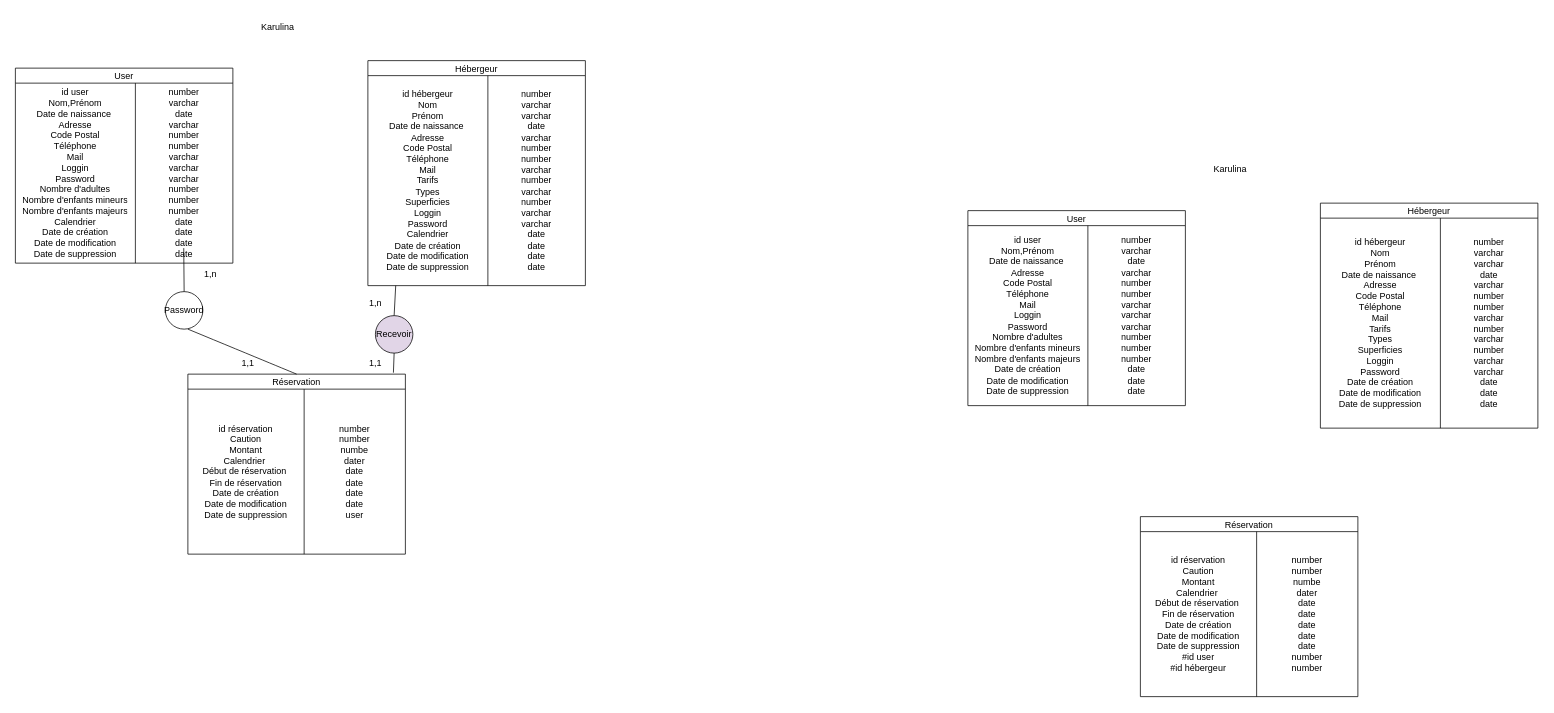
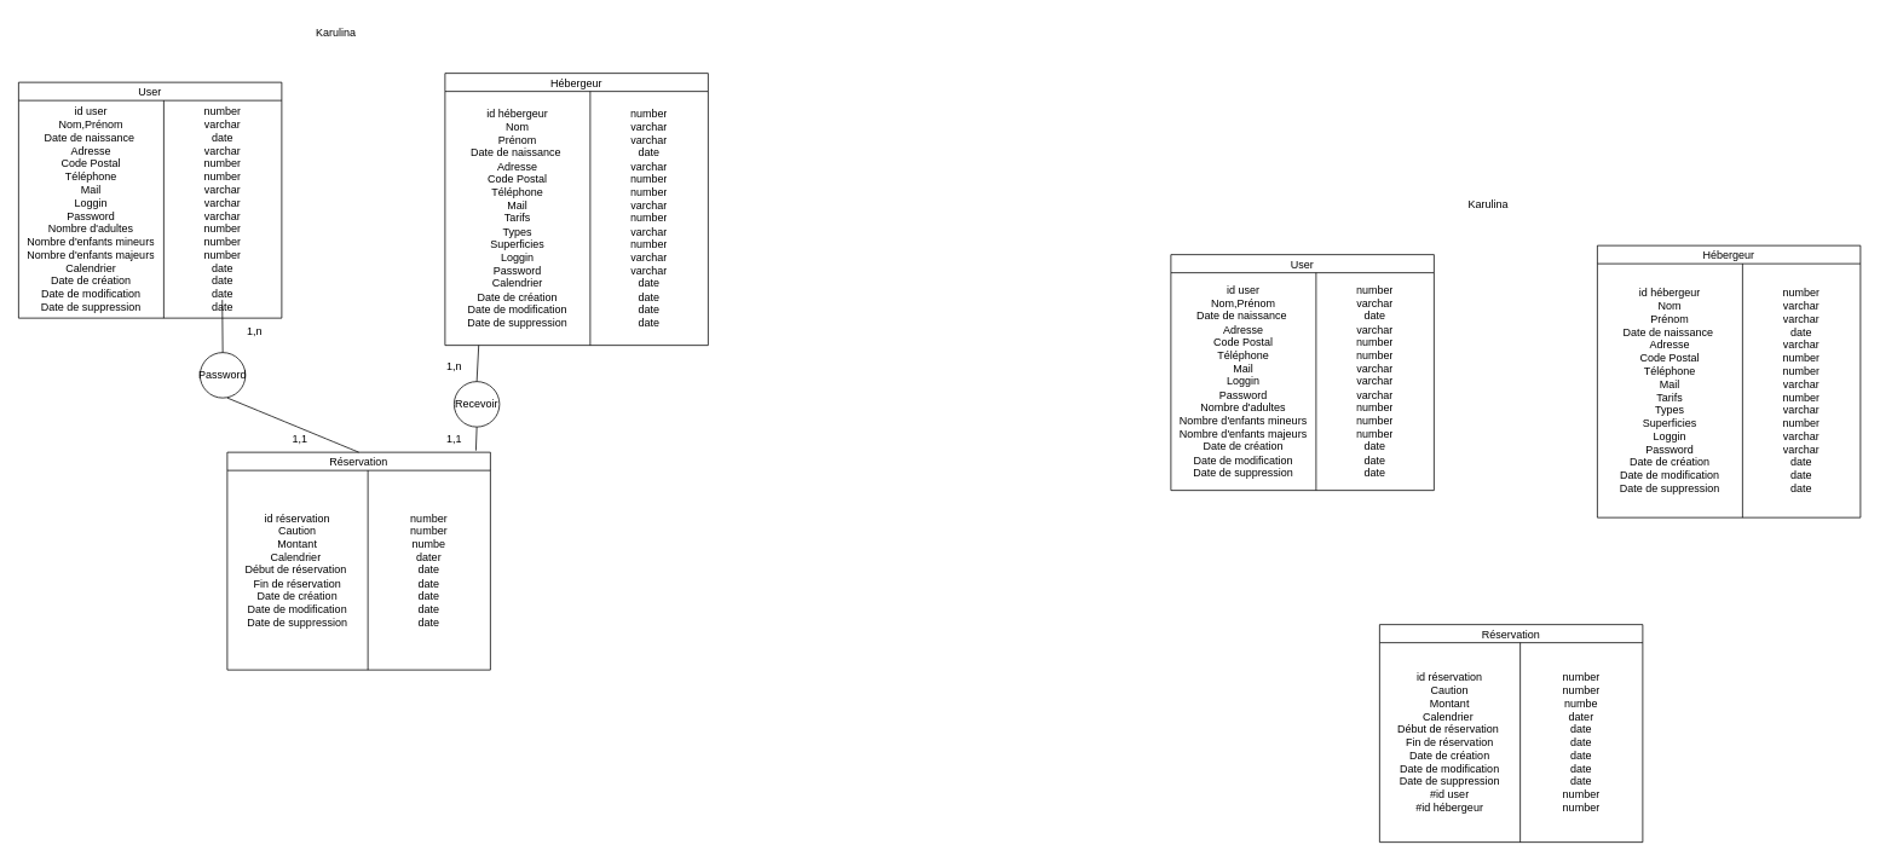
  <mxCell id="0" />
  <mxCell id="1" parent="0" />
  <mxCell id="2" value="Karulina" style="text;html=1;align=center;verticalAlign=middle;whiteSpace=wrap;rounded=0;" parent="1" vertex="1"><mxGeometry x="340" y="20" width="60" height="30" as="geometry" /></mxCell>
  <mxCell id="3" value="Password" style="ellipse;whiteSpace=wrap;html=1;aspect=fixed;" parent="1" vertex="1"><mxGeometry x="220" y="388" width="50" height="50" as="geometry" /></mxCell>
- <mxCell id="4" value="Recevoir" style="ellipse;whiteSpace=wrap;html=1;aspect=fixed;fillColor=#e1d5e7;" parent="1" vertex="1"><mxGeometry x="500" y="420" width="50" height="50" as="geometry" /></mxCell>
+ <mxCell id="4" value="Recevoir" style="ellipse;whiteSpace=wrap;html=1;aspect=fixed;" parent="1" vertex="1"><mxGeometry x="500" y="420" width="50" height="50" as="geometry" /></mxCell>
  <mxCell id="5" value="" style="endArrow=none;html=1;rounded=0;entryX=0.5;entryY=1;entryDx=0;entryDy=0;exitX=0.945;exitY=-0.008;exitDx=0;exitDy=0;exitPerimeter=0;" parent="1" target="4" edge="1" source="20"><mxGeometry width="50" height="50" relative="1" as="geometry"><mxPoint x="560" y="490" as="sourcePoint" /><mxPoint x="610" y="440" as="targetPoint" /></mxGeometry></mxCell>
  <mxCell id="6" value="" style="endArrow=none;html=1;rounded=0;exitX=0.5;exitY=0;exitDx=0;exitDy=0;entryX=0.128;entryY=1;entryDx=0;entryDy=0;entryPerimeter=0;" parent="1" target="17" edge="1" source="4"><mxGeometry width="50" height="50" relative="1" as="geometry"><mxPoint x="560" y="420" as="sourcePoint" /><mxPoint x="520" y="387" as="targetPoint" /></mxGeometry></mxCell>
  <mxCell id="7" value="" style="endArrow=none;html=1;rounded=0;exitX=0.5;exitY=0;exitDx=0;exitDy=0;" parent="1" edge="1" source="3"><mxGeometry width="50" height="50" relative="1" as="geometry"><mxPoint x="244.5" y="369" as="sourcePoint" /><mxPoint x="244.5" y="330" as="targetPoint" /></mxGeometry></mxCell>
  <mxCell id="8" value="1,n" style="text;html=1;align=center;verticalAlign=middle;resizable=0;points=[];autosize=1;strokeColor=none;fillColor=none;" parent="1" vertex="1"><mxGeometry x="260" y="350" width="40" height="30" as="geometry" /></mxCell>
  <mxCell id="9" value="1,n" style="text;html=1;align=center;verticalAlign=middle;resizable=0;points=[];autosize=1;strokeColor=none;fillColor=none;" parent="1" vertex="1"><mxGeometry x="480" y="388" width="40" height="30" as="geometry" /></mxCell>
  <mxCell id="10" value="1,1" style="text;html=1;align=center;verticalAlign=middle;resizable=0;points=[];autosize=1;strokeColor=none;fillColor=none;" parent="1" vertex="1"><mxGeometry x="310" y="468" width="40" height="30" as="geometry" /></mxCell>
  <mxCell id="11" value="1,1" style="text;html=1;align=center;verticalAlign=middle;resizable=0;points=[];autosize=1;strokeColor=none;fillColor=none;" parent="1" vertex="1"><mxGeometry x="480" y="468" width="40" height="30" as="geometry" /></mxCell>
  <mxCell id="12" value="User" style="shape=table;startSize=20;container=1;collapsible=0;childLayout=tableLayout;" vertex="1" parent="1"><mxGeometry x="20" y="90" width="290" height="260" as="geometry" /></mxCell>
  <mxCell id="13" value="" style="shape=tableRow;horizontal=0;startSize=0;swimlaneHead=0;swimlaneBody=0;strokeColor=inherit;top=0;left=0;bottom=0;right=0;collapsible=0;dropTarget=0;fillColor=none;points=[[0,0.5],[1,0.5]];portConstraint=eastwest;" vertex="1" parent="12"><mxGeometry y="20" width="290" height="240" as="geometry" /></mxCell>
  <mxCell id="14" value="id user&lt;div&gt;Nom,Prénom&lt;/div&gt;&lt;div&gt;Date de naissance&amp;nbsp;&lt;/div&gt;&lt;div&gt;Adresse&lt;/div&gt;&lt;div&gt;Code Postal&lt;/div&gt;&lt;div&gt;Téléphone&lt;/div&gt;&lt;div&gt;Mail&lt;/div&gt;&lt;div&gt;Loggin&lt;/div&gt;&lt;div&gt;Password&lt;/div&gt;&lt;div&gt;Nombre d'adultes&lt;/div&gt;&lt;div&gt;Nombre d'enfants mineurs&lt;/div&gt;&lt;div&gt;Nombre d'enfants majeurs&lt;/div&gt;&lt;div&gt;Calendrier&lt;/div&gt;&lt;div&gt;Date de création&lt;/div&gt;&lt;div&gt;Date de modification&lt;/div&gt;&lt;div&gt;Date de suppression&lt;/div&gt;" style="shape=partialRectangle;html=1;whiteSpace=wrap;connectable=0;strokeColor=inherit;overflow=hidden;fillColor=none;top=0;left=0;bottom=0;right=0;pointerEvents=1;" vertex="1" parent="13"><mxGeometry width="160" height="240" as="geometry"><mxRectangle width="160" height="240" as="alternateBounds" /></mxGeometry></mxCell>
  <mxCell id="15" value="number&lt;br&gt;&lt;div&gt;varchar&lt;/div&gt;&lt;div&gt;date&lt;/div&gt;&lt;div&gt;varchar&lt;/div&gt;&lt;div&gt;number&lt;/div&gt;&lt;div&gt;number&lt;/div&gt;&lt;div&gt;varchar&lt;/div&gt;&lt;div&gt;varchar&lt;/div&gt;&lt;div&gt;varchar&lt;/div&gt;&lt;div&gt;number&lt;/div&gt;&lt;div&gt;number&lt;/div&gt;&lt;div&gt;number&lt;br&gt;&lt;/div&gt;&lt;div&gt;date&lt;/div&gt;&lt;div&gt;date&lt;/div&gt;&lt;div&gt;date&lt;/div&gt;&lt;div&gt;date&lt;/div&gt;" style="shape=partialRectangle;html=1;whiteSpace=wrap;connectable=0;strokeColor=inherit;overflow=hidden;fillColor=none;top=0;left=0;bottom=0;right=0;pointerEvents=1;" vertex="1" parent="13"><mxGeometry x="160" width="130" height="240" as="geometry"><mxRectangle width="130" height="240" as="alternateBounds" /></mxGeometry></mxCell>
  <mxCell id="16" value="Hébergeur" style="shape=table;startSize=20;container=1;collapsible=0;childLayout=tableLayout;" vertex="1" parent="1"><mxGeometry x="490" y="80" width="290" height="300" as="geometry" /></mxCell>
  <mxCell id="17" value="" style="shape=tableRow;horizontal=0;startSize=0;swimlaneHead=0;swimlaneBody=0;strokeColor=inherit;top=0;left=0;bottom=0;right=0;collapsible=0;dropTarget=0;fillColor=none;points=[[0,0.5],[1,0.5]];portConstraint=eastwest;" vertex="1" parent="16"><mxGeometry y="20" width="290" height="280" as="geometry" /></mxCell>
  <mxCell id="18" value="id hébergeur&lt;div&gt;Nom&lt;/div&gt;&lt;div&gt;Prénom&lt;/div&gt;&lt;div&gt;Date de naissance&amp;nbsp;&lt;/div&gt;&lt;div&gt;Adresse&lt;/div&gt;&lt;div&gt;Code Postal&lt;/div&gt;&lt;div&gt;Téléphone&lt;/div&gt;&lt;div&gt;Mail&lt;/div&gt;&lt;div&gt;Tarifs&lt;/div&gt;&lt;div&gt;Types&lt;/div&gt;&lt;div&gt;Superficies&lt;/div&gt;&lt;div&gt;Loggin&lt;/div&gt;&lt;div&gt;Password&lt;/div&gt;&lt;div&gt;Calendrier&lt;/div&gt;&lt;div&gt;Date de création&lt;/div&gt;&lt;div&gt;Date de modification&lt;/div&gt;&lt;div&gt;Date de suppression&lt;/div&gt;" style="shape=partialRectangle;html=1;whiteSpace=wrap;connectable=0;strokeColor=inherit;overflow=hidden;fillColor=none;top=0;left=0;bottom=0;right=0;pointerEvents=1;" vertex="1" parent="17"><mxGeometry width="160" height="280" as="geometry"><mxRectangle width="160" height="280" as="alternateBounds" /></mxGeometry></mxCell>
  <mxCell id="19" value="number&lt;br&gt;&lt;div&gt;varchar&lt;/div&gt;&lt;div&gt;varchar&lt;/div&gt;&lt;div&gt;date&lt;/div&gt;&lt;div&gt;varchar&lt;/div&gt;&lt;div&gt;number&lt;/div&gt;&lt;div&gt;number&lt;/div&gt;&lt;div&gt;varchar&lt;/div&gt;&lt;div&gt;number&lt;/div&gt;&lt;div&gt;varchar&lt;/div&gt;&lt;div&gt;number&lt;/div&gt;&lt;div&gt;varchar&lt;/div&gt;&lt;div&gt;varchar&lt;/div&gt;&lt;div&gt;date&lt;/div&gt;&lt;div&gt;date&lt;/div&gt;&lt;div&gt;date&lt;/div&gt;&lt;div&gt;date&lt;/div&gt;" style="shape=partialRectangle;html=1;whiteSpace=wrap;connectable=0;strokeColor=inherit;overflow=hidden;fillColor=none;top=0;left=0;bottom=0;right=0;pointerEvents=1;" vertex="1" parent="17"><mxGeometry x="160" width="130" height="280" as="geometry"><mxRectangle width="130" height="280" as="alternateBounds" /></mxGeometry></mxCell>
  <mxCell id="20" value="Réservation" style="shape=table;startSize=20;container=1;collapsible=0;childLayout=tableLayout;" vertex="1" parent="1"><mxGeometry x="250" y="498" width="290" height="240" as="geometry" /></mxCell>
  <mxCell id="21" value="" style="shape=tableRow;horizontal=0;startSize=0;swimlaneHead=0;swimlaneBody=0;strokeColor=inherit;top=0;left=0;bottom=0;right=0;collapsible=0;dropTarget=0;fillColor=none;points=[[0,0.5],[1,0.5]];portConstraint=eastwest;" vertex="1" parent="20"><mxGeometry y="20" width="290" height="220" as="geometry" /></mxCell>
  <mxCell id="22" value="id réservation&lt;div&gt;Caution&lt;/div&gt;&lt;div&gt;Montant&lt;/div&gt;&lt;div&gt;Calendrier&amp;nbsp;&lt;/div&gt;&lt;div&gt;Début de réservation&amp;nbsp;&lt;/div&gt;&lt;div&gt;Fin de réservation&lt;/div&gt;&lt;div&gt;Date de création&lt;/div&gt;&lt;div&gt;Date de modification&lt;/div&gt;&lt;div&gt;Date de suppression&lt;/div&gt;" style="shape=partialRectangle;html=1;whiteSpace=wrap;connectable=0;strokeColor=inherit;overflow=hidden;fillColor=none;top=0;left=0;bottom=0;right=0;pointerEvents=1;" vertex="1" parent="21"><mxGeometry width="155" height="220" as="geometry"><mxRectangle width="155" height="220" as="alternateBounds" /></mxGeometry></mxCell>
- <mxCell id="23" value="number&lt;br&gt;&lt;div&gt;number&lt;/div&gt;&lt;div&gt;numbe&lt;/div&gt;&lt;div&gt;dater&lt;/div&gt;&lt;div&gt;date&lt;/div&gt;&lt;div&gt;date&lt;/div&gt;&lt;div&gt;date&lt;/div&gt;&lt;div&gt;date&lt;/div&gt;&lt;div&gt;user&lt;/div&gt;" style="shape=partialRectangle;html=1;whiteSpace=wrap;connectable=0;strokeColor=inherit;overflow=hidden;fillColor=none;top=0;left=0;bottom=0;right=0;pointerEvents=1;" vertex="1" parent="21"><mxGeometry x="155" width="135" height="220" as="geometry"><mxRectangle width="135" height="220" as="alternateBounds" /></mxGeometry></mxCell>
+ <mxCell id="23" value="number&lt;br&gt;&lt;div&gt;number&lt;/div&gt;&lt;div&gt;numbe&lt;/div&gt;&lt;div&gt;dater&lt;/div&gt;&lt;div&gt;date&lt;/div&gt;&lt;div&gt;date&lt;/div&gt;&lt;div&gt;date&lt;/div&gt;&lt;div&gt;date&lt;/div&gt;&lt;div&gt;date&lt;/div&gt;" style="shape=partialRectangle;html=1;whiteSpace=wrap;connectable=0;strokeColor=inherit;overflow=hidden;fillColor=none;top=0;left=0;bottom=0;right=0;pointerEvents=1;" vertex="1" parent="21"><mxGeometry x="155" width="135" height="220" as="geometry"><mxRectangle width="135" height="220" as="alternateBounds" /></mxGeometry></mxCell>
  <mxCell id="24" value="" style="endArrow=none;html=1;rounded=0;fontSize=12;startSize=8;endSize=8;curved=1;exitX=0.5;exitY=0;exitDx=0;exitDy=0;" edge="1" parent="1" source="20"><mxGeometry width="50" height="50" relative="1" as="geometry"><mxPoint x="200" y="488" as="sourcePoint" /><mxPoint x="250" y="438" as="targetPoint" /></mxGeometry></mxCell>
  <mxCell id="25" value="Karulina" style="text;html=1;align=center;verticalAlign=middle;whiteSpace=wrap;rounded=0;" vertex="1" parent="1"><mxGeometry x="1610" y="210" width="60" height="30" as="geometry" /></mxCell>
  <mxCell id="26" value="User" style="shape=table;startSize=20;container=1;collapsible=0;childLayout=tableLayout;" vertex="1" parent="1"><mxGeometry x="1290" y="280" width="290" height="260" as="geometry" /></mxCell>
  <mxCell id="27" value="" style="shape=tableRow;horizontal=0;startSize=0;swimlaneHead=0;swimlaneBody=0;strokeColor=inherit;top=0;left=0;bottom=0;right=0;collapsible=0;dropTarget=0;fillColor=none;points=[[0,0.5],[1,0.5]];portConstraint=eastwest;" vertex="1" parent="26"><mxGeometry y="20" width="290" height="240" as="geometry" /></mxCell>
  <mxCell id="28" value="id user&lt;div&gt;Nom,Prénom&lt;/div&gt;&lt;div&gt;Date de naissance&amp;nbsp;&lt;/div&gt;&lt;div&gt;Adresse&lt;/div&gt;&lt;div&gt;Code Postal&lt;/div&gt;&lt;div&gt;Téléphone&lt;/div&gt;&lt;div&gt;Mail&lt;/div&gt;&lt;div&gt;Loggin&lt;/div&gt;&lt;div&gt;Password&lt;/div&gt;&lt;div&gt;Nombre d'adultes&lt;/div&gt;&lt;div&gt;Nombre d'enfants mineurs&lt;/div&gt;&lt;div&gt;Nombre d'enfants majeurs&lt;/div&gt;&lt;div&gt;Date de création&lt;/div&gt;&lt;div&gt;Date de modification&lt;/div&gt;&lt;div&gt;Date de suppression&lt;/div&gt;" style="shape=partialRectangle;html=1;whiteSpace=wrap;connectable=0;strokeColor=inherit;overflow=hidden;fillColor=none;top=0;left=0;bottom=0;right=0;pointerEvents=1;" vertex="1" parent="27"><mxGeometry width="160" height="240" as="geometry"><mxRectangle width="160" height="240" as="alternateBounds" /></mxGeometry></mxCell>
  <mxCell id="29" value="number&lt;br&gt;&lt;div&gt;varchar&lt;/div&gt;&lt;div&gt;date&lt;/div&gt;&lt;div&gt;varchar&lt;/div&gt;&lt;div&gt;number&lt;/div&gt;&lt;div&gt;number&lt;/div&gt;&lt;div&gt;varchar&lt;/div&gt;&lt;div&gt;varchar&lt;/div&gt;&lt;div&gt;varchar&lt;/div&gt;&lt;div&gt;number&lt;/div&gt;&lt;div&gt;number&lt;/div&gt;&lt;div&gt;number&lt;/div&gt;&lt;div&gt;date&lt;/div&gt;&lt;div&gt;date&lt;/div&gt;&lt;div&gt;date&lt;/div&gt;" style="shape=partialRectangle;html=1;whiteSpace=wrap;connectable=0;strokeColor=inherit;overflow=hidden;fillColor=none;top=0;left=0;bottom=0;right=0;pointerEvents=1;" vertex="1" parent="27"><mxGeometry x="160" width="130" height="240" as="geometry"><mxRectangle width="130" height="240" as="alternateBounds" /></mxGeometry></mxCell>
  <mxCell id="30" value="Hébergeur" style="shape=table;startSize=20;container=1;collapsible=0;childLayout=tableLayout;" vertex="1" parent="1"><mxGeometry x="1760" y="270" width="290" height="300" as="geometry" /></mxCell>
  <mxCell id="31" value="" style="shape=tableRow;horizontal=0;startSize=0;swimlaneHead=0;swimlaneBody=0;strokeColor=inherit;top=0;left=0;bottom=0;right=0;collapsible=0;dropTarget=0;fillColor=none;points=[[0,0.5],[1,0.5]];portConstraint=eastwest;" vertex="1" parent="30"><mxGeometry y="20" width="290" height="280" as="geometry" /></mxCell>
  <mxCell id="32" value="id hébergeur&lt;div&gt;Nom&lt;/div&gt;&lt;div&gt;Prénom&lt;/div&gt;&lt;div&gt;Date de naissance&amp;nbsp;&lt;/div&gt;&lt;div&gt;Adresse&lt;/div&gt;&lt;div&gt;Code Postal&lt;/div&gt;&lt;div&gt;Téléphone&lt;/div&gt;&lt;div&gt;Mail&lt;/div&gt;&lt;div&gt;Tarifs&lt;/div&gt;&lt;div&gt;Types&lt;/div&gt;&lt;div&gt;Superficies&lt;/div&gt;&lt;div&gt;Loggin&lt;/div&gt;&lt;div&gt;Password&lt;/div&gt;&lt;div&gt;Date de création&lt;/div&gt;&lt;div&gt;Date de modification&lt;/div&gt;&lt;div&gt;Date de suppression&lt;/div&gt;" style="shape=partialRectangle;html=1;whiteSpace=wrap;connectable=0;strokeColor=inherit;overflow=hidden;fillColor=none;top=0;left=0;bottom=0;right=0;pointerEvents=1;" vertex="1" parent="31"><mxGeometry width="160" height="280" as="geometry"><mxRectangle width="160" height="280" as="alternateBounds" /></mxGeometry></mxCell>
  <mxCell id="33" value="number&lt;br&gt;&lt;div&gt;varchar&lt;/div&gt;&lt;div&gt;varchar&lt;/div&gt;&lt;div&gt;date&lt;/div&gt;&lt;div&gt;varchar&lt;/div&gt;&lt;div&gt;number&lt;/div&gt;&lt;div&gt;number&lt;/div&gt;&lt;div&gt;varchar&lt;/div&gt;&lt;div&gt;number&lt;/div&gt;&lt;div&gt;varchar&lt;/div&gt;&lt;div&gt;number&lt;/div&gt;&lt;div&gt;varchar&lt;/div&gt;&lt;div&gt;varchar&lt;/div&gt;&lt;div&gt;date&lt;/div&gt;&lt;div&gt;date&lt;/div&gt;&lt;div&gt;date&lt;/div&gt;" style="shape=partialRectangle;html=1;whiteSpace=wrap;connectable=0;strokeColor=inherit;overflow=hidden;fillColor=none;top=0;left=0;bottom=0;right=0;pointerEvents=1;" vertex="1" parent="31"><mxGeometry x="160" width="130" height="280" as="geometry"><mxRectangle width="130" height="280" as="alternateBounds" /></mxGeometry></mxCell>
  <mxCell id="34" value="Réservation" style="shape=table;startSize=20;container=1;collapsible=0;childLayout=tableLayout;" vertex="1" parent="1"><mxGeometry x="1520" y="688" width="290" height="240" as="geometry" /></mxCell>
  <mxCell id="35" value="" style="shape=tableRow;horizontal=0;startSize=0;swimlaneHead=0;swimlaneBody=0;strokeColor=inherit;top=0;left=0;bottom=0;right=0;collapsible=0;dropTarget=0;fillColor=none;points=[[0,0.5],[1,0.5]];portConstraint=eastwest;" vertex="1" parent="34"><mxGeometry y="20" width="290" height="220" as="geometry" /></mxCell>
  <mxCell id="36" value="id réservation&lt;div&gt;Caution&lt;/div&gt;&lt;div&gt;Montant&lt;/div&gt;&lt;div&gt;Calendrier&amp;nbsp;&lt;/div&gt;&lt;div&gt;Début de réservation&amp;nbsp;&lt;/div&gt;&lt;div&gt;Fin de réservation&lt;/div&gt;&lt;div&gt;Date de création&lt;/div&gt;&lt;div&gt;Date de modification&lt;/div&gt;&lt;div&gt;Date de suppression&lt;/div&gt;&lt;div&gt;#id user&lt;/div&gt;&lt;div&gt;#id hébergeur&lt;/div&gt;" style="shape=partialRectangle;html=1;whiteSpace=wrap;connectable=0;strokeColor=inherit;overflow=hidden;fillColor=none;top=0;left=0;bottom=0;right=0;pointerEvents=1;" vertex="1" parent="35"><mxGeometry width="155" height="220" as="geometry"><mxRectangle width="155" height="220" as="alternateBounds" /></mxGeometry></mxCell>
  <mxCell id="37" value="number&lt;br&gt;&lt;div&gt;number&lt;/div&gt;&lt;div&gt;numbe&lt;/div&gt;&lt;div&gt;dater&lt;/div&gt;&lt;div&gt;date&lt;/div&gt;&lt;div&gt;date&lt;/div&gt;&lt;div&gt;date&lt;/div&gt;&lt;div&gt;date&lt;/div&gt;&lt;div&gt;date&lt;/div&gt;&lt;div&gt;number&lt;/div&gt;&lt;div&gt;number&lt;/div&gt;" style="shape=partialRectangle;html=1;whiteSpace=wrap;connectable=0;strokeColor=inherit;overflow=hidden;fillColor=none;top=0;left=0;bottom=0;right=0;pointerEvents=1;" vertex="1" parent="35"><mxGeometry x="155" width="135" height="220" as="geometry"><mxRectangle width="135" height="220" as="alternateBounds" /></mxGeometry></mxCell>
